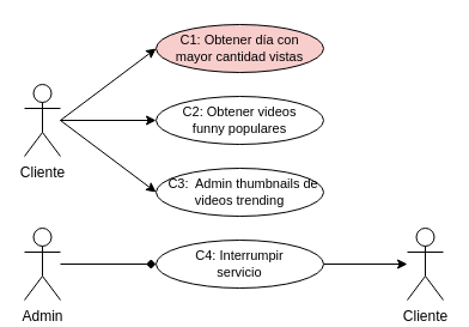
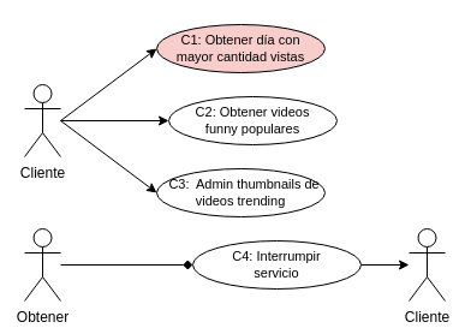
  <mxCell id="0" />
  <mxCell id="1" parent="0" />
  <mxCell id="2" style="edgeStyle=orthogonalEdgeStyle;rounded=0;orthogonalLoop=1;jettySize=auto;html=1;entryX=0;entryY=0.5;entryDx=0;entryDy=0;" parent="1" source="3" target="6" edge="1"><mxGeometry relative="1" as="geometry" /></mxCell>
  <mxCell id="3" value="Cliente" style="shape=umlActor;verticalLabelPosition=bottom;verticalAlign=top;html=1;outlineConnect=0;" parent="1" vertex="1"><mxGeometry x="20" y="70" width="30" height="60" as="geometry" /></mxCell>
  <mxCell id="4" style="edgeStyle=orthogonalEdgeStyle;rounded=0;orthogonalLoop=1;jettySize=auto;html=1;entryX=0;entryY=0.5;entryDx=0;entryDy=0;endArrow=diamond;" parent="1" source="5" target="8" edge="1"><mxGeometry relative="1" as="geometry" /></mxCell>
- <mxCell id="5" value="Admin" style="shape=umlActor;verticalLabelPosition=bottom;verticalAlign=top;html=1;outlineConnect=0;" parent="1" vertex="1"><mxGeometry x="20" y="190" width="30" height="60" as="geometry" /></mxCell>
- <mxCell id="6" value="C2: Obtener videos&lt;div style=&quot;font-size: 11px;&quot;&gt;funny populares&lt;/div&gt;" style="ellipse;whiteSpace=wrap;html=1;fontSize=11;" parent="1" vertex="1"><mxGeometry x="130" y="80" width="140" height="40" as="geometry" /></mxCell>
+ <mxCell id="5" value="Obtener" style="shape=umlActor;verticalLabelPosition=bottom;verticalAlign=top;html=1;outlineConnect=0;" parent="1" vertex="1"><mxGeometry x="20" y="190" width="30" height="60" as="geometry" /></mxCell>
+ <mxCell id="6" value="C2: Obtener videos&lt;div style=&quot;font-size: 11px;&quot;&gt;funny populares&lt;/div&gt;" style="ellipse;whiteSpace=wrap;html=1;fontSize=11;" parent="1" vertex="1"><mxGeometry x="140" y="80" width="140" height="40" as="geometry" /></mxCell>
  <mxCell id="7" style="edgeStyle=orthogonalEdgeStyle;rounded=0;orthogonalLoop=1;jettySize=auto;html=1;" edge="1" parent="1" source="8" target="13"><mxGeometry relative="1" as="geometry" /></mxCell>
- <mxCell id="8" value="C4: Interrumpir&lt;div style=&quot;font-size: 11px;&quot;&gt;servicio&lt;br style=&quot;font-size: 11px;&quot;&gt;&lt;/div&gt;" style="ellipse;whiteSpace=wrap;html=1;fontSize=11;" parent="1" vertex="1"><mxGeometry x="130" y="200" width="140" height="40" as="geometry" /></mxCell>
+ <mxCell id="8" value="C4: Interrumpir&lt;div style=&quot;font-size: 11px;&quot;&gt;servicio&lt;br style=&quot;font-size: 11px;&quot;&gt;&lt;/div&gt;" style="ellipse;whiteSpace=wrap;html=1;fontSize=11;" parent="1" vertex="1"><mxGeometry x="160" y="200" width="140" height="40" as="geometry" /></mxCell>
  <mxCell id="9" value="&amp;nbsp; C3:&amp;nbsp; Admin thumbnails de videos trending" style="ellipse;whiteSpace=wrap;html=1;fontSize=11;" parent="1" vertex="1"><mxGeometry x="130" y="140" width="140" height="40" as="geometry" /></mxCell>
  <mxCell id="10" value="&lt;div style=&quot;font-size: 11px;&quot;&gt;C1: Obtener día con&lt;/div&gt;&lt;div style=&quot;font-size: 11px;&quot;&gt;mayor cantidad vistas&lt;br style=&quot;font-size: 11px;&quot;&gt;&lt;/div&gt;" style="ellipse;whiteSpace=wrap;html=1;fontSize=11;fillColor=#f8cecc;" parent="1" vertex="1"><mxGeometry x="130" y="20" width="140" height="40" as="geometry" /></mxCell>
  <mxCell id="11" value="" style="endArrow=classic;html=1;rounded=0;entryX=0;entryY=0.5;entryDx=0;entryDy=0;" parent="1" target="10" edge="1"><mxGeometry width="50" height="50" relative="1" as="geometry"><mxPoint x="50" y="100" as="sourcePoint" /><mxPoint x="230" y="100" as="targetPoint" /></mxGeometry></mxCell>
  <mxCell id="12" value="" style="endArrow=classic;html=1;rounded=0;entryX=0;entryY=0.5;entryDx=0;entryDy=0;" parent="1" target="9" edge="1"><mxGeometry width="50" height="50" relative="1" as="geometry"><mxPoint x="50" y="100" as="sourcePoint" /><mxPoint x="230" y="100" as="targetPoint" /></mxGeometry></mxCell>
  <mxCell id="13" value="Cliente" style="shape=umlActor;verticalLabelPosition=bottom;verticalAlign=top;html=1;outlineConnect=0;" vertex="1" parent="1"><mxGeometry x="340" y="190" width="30" height="60" as="geometry" /></mxCell>
